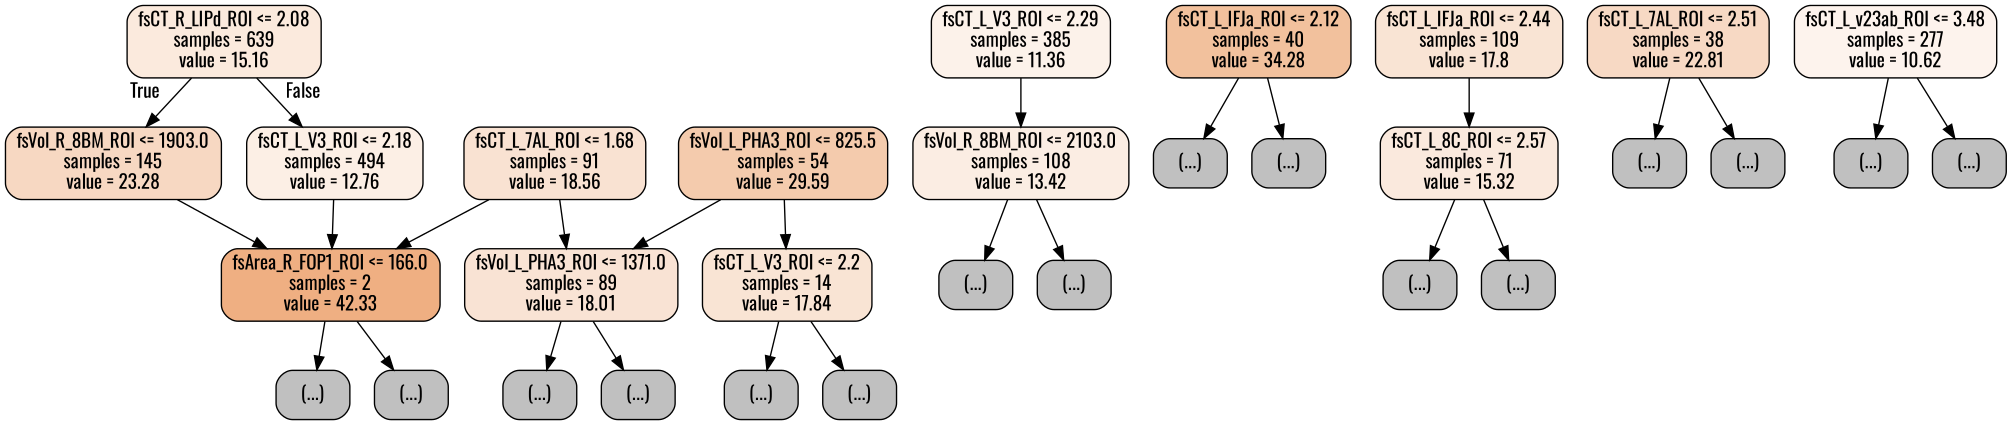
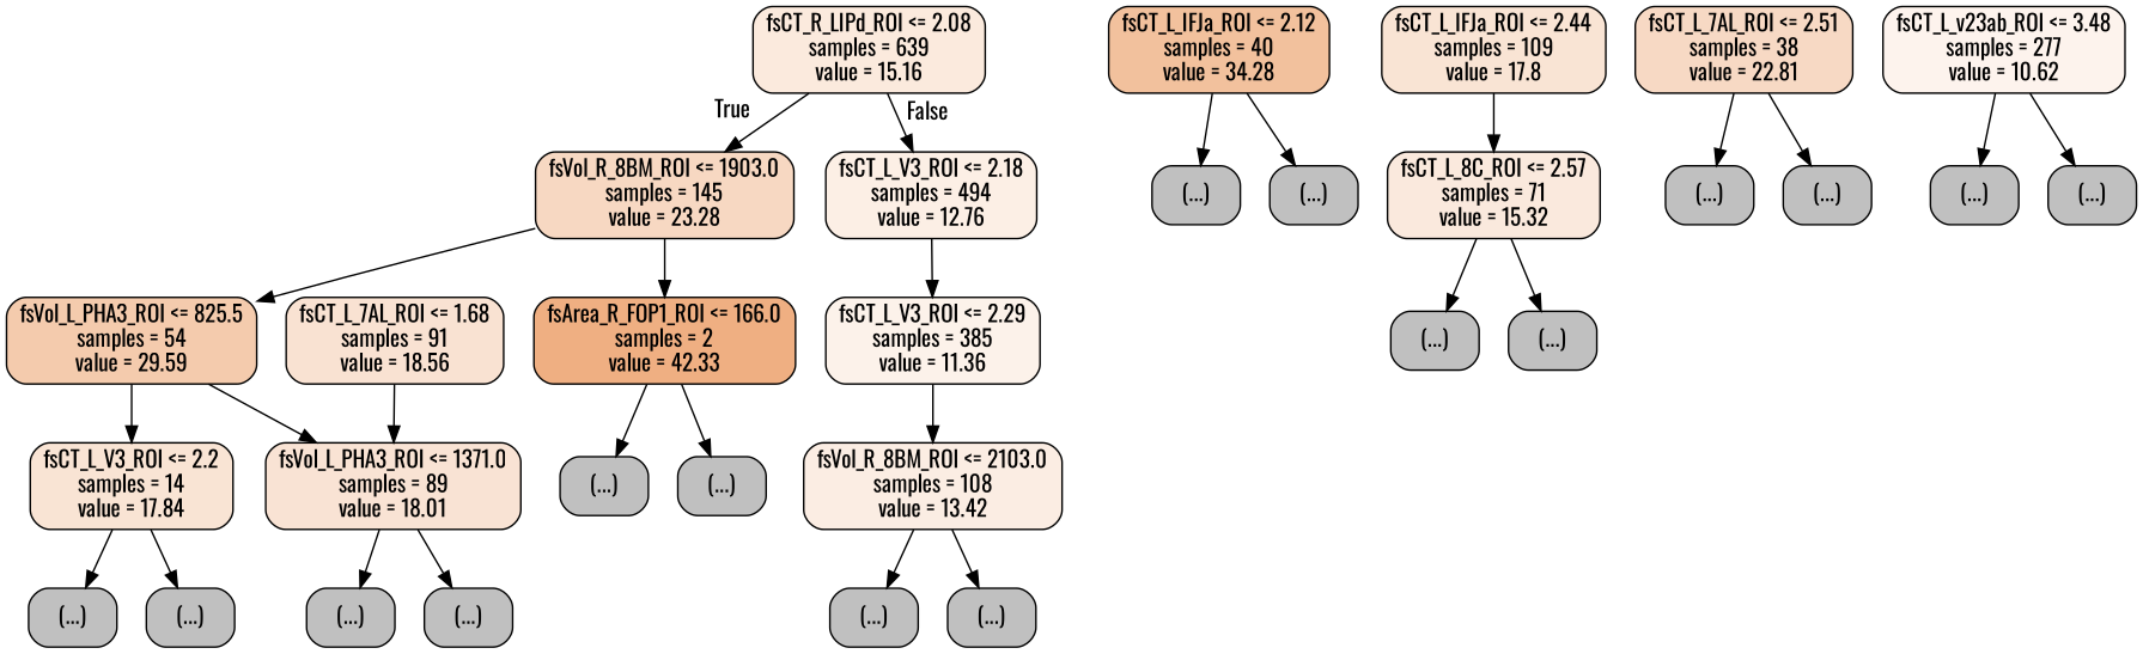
  digraph {
    fontname=Oswald
    node [color=black fillcolor="#C0C0C0" fontname=Oswald shape=box style="filled, rounded"]
    edge [fontname=Oswald]
    n1 [fillcolor="#fbeadd" label="fsCT_R_LIPd_ROI <= 2.08\nsamples = 639\nvalue = 15.16"]
    n2 [fillcolor="#f7d8c2" label="fsVol_R_8BM_ROI <= 1903.0\nsamples = 145\nvalue = 23.28"]
    n3 [fillcolor="#fcefe5" label="fsCT_L_V3_ROI <= 2.18\nsamples = 494\nvalue = 12.76"]
    n4 [fillcolor="#f4cbad" label="fsVol_L_PHA3_ROI <= 825.5\nsamples = 54\nvalue = 29.59"]
    n5 [fillcolor="#efaf82" label="fsArea_R_FOP1_ROI <= 166.0\nsamples = 2\nvalue = 42.33"]
    n6 [fillcolor="#fcf2ea" label="fsCT_L_V3_ROI <= 2.29\nsamples = 385\nvalue = 11.36"]
    n7 [fillcolor="#f9e4d4" label="fsCT_L_V3_ROI <= 2.2\nsamples = 14\nvalue = 17.84"]
    n8 [fillcolor="#f9e3d4" label="fsVol_L_PHA3_ROI <= 1371.0\nsamples = 89\nvalue = 18.01"]
    n9 [fillcolor="#f9e2d2" label="fsCT_L_7AL_ROI <= 1.68\nsamples = 91\nvalue = 18.56"]
    n10 [label="(...)"]
    n11 [label="(...)"]
    n12 [fillcolor="#f2c19d" label="fsCT_L_IFJa_ROI <= 2.12\nsamples = 40\nvalue = 34.28"]
    n13 [label="(...)"]
    n14 [label="(...)"]
    n15 [label="(...)"]
    n16 [label="(...)"]
    n17 [label="(...)"]
    n18 [label="(...)"]
    n19 [fillcolor="#f9e4d4" label="fsCT_L_IFJa_ROI <= 2.44\nsamples = 109\nvalue = 17.8"]
    n20 [fillcolor="#fae9dd" label="fsCT_L_8C_ROI <= 2.57\nsamples = 71\nvalue = 15.32"]
    n21 [fillcolor="#fbede3" label="fsVol_R_8BM_ROI <= 2103.0\nsamples = 108\nvalue = 13.42"]
    n22 [fillcolor="#f7d9c4" label="fsCT_L_7AL_ROI <= 2.51\nsamples = 38\nvalue = 22.81"]
    n23 [label="(...)"]
    n24 [label="(...)"]
    n25 [label="(...)"]
    n26 [label="(...)"]
    n27 [label="(...)"]
    n28 [label="(...)"]
    n29 [fillcolor="#fdf3ed" label="fsCT_L_v23ab_ROI <= 3.48\nsamples = 277\nvalue = 10.62"]
    n30 [label="(...)"]
    n31 [label="(...)"]
    n1 -> n2 [headlabel=True labelangle=45 labeldistance=2.5]
    n1 -> n3 [headlabel=False labelangle=-45 labeldistance=2.5]
+   n2 -> n4
    n2 -> n5
-   n3 -> n5
+   n3 -> n6
    n4 -> n7
    n4 -> n8
    n5 -> n15
    n5 -> n16
    n6 -> n21
    n7 -> n10
    n7 -> n11
    n8 -> n17
    n8 -> n18
-   n9 -> n5
    n9 -> n8
    n12 -> n13
    n12 -> n14
    n19 -> n20
    n20 -> n25
    n20 -> n26
    n21 -> n27
    n21 -> n28
    n22 -> n23
    n22 -> n24
    n29 -> n30
    n29 -> n31
  }
